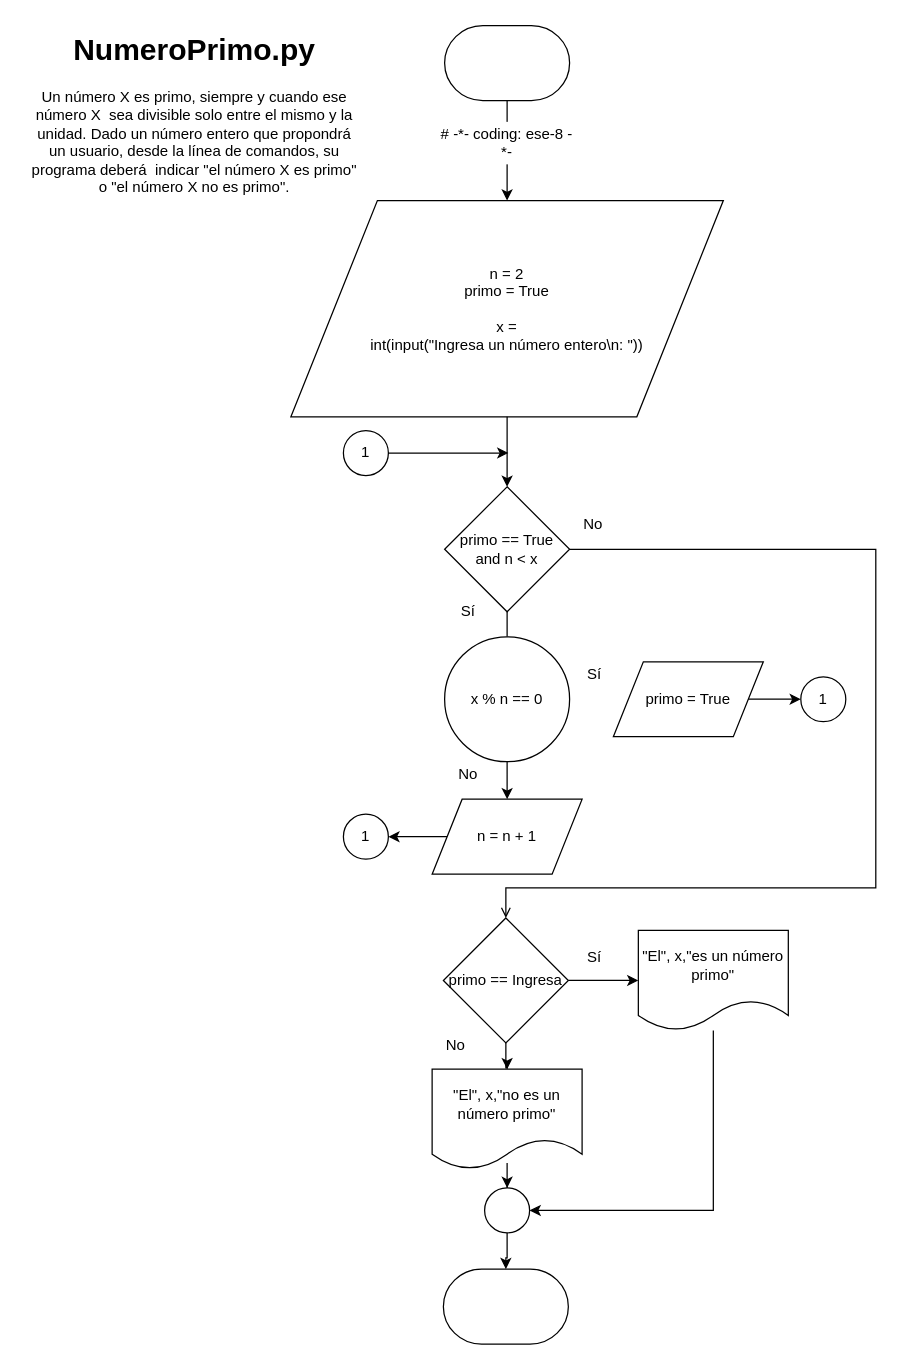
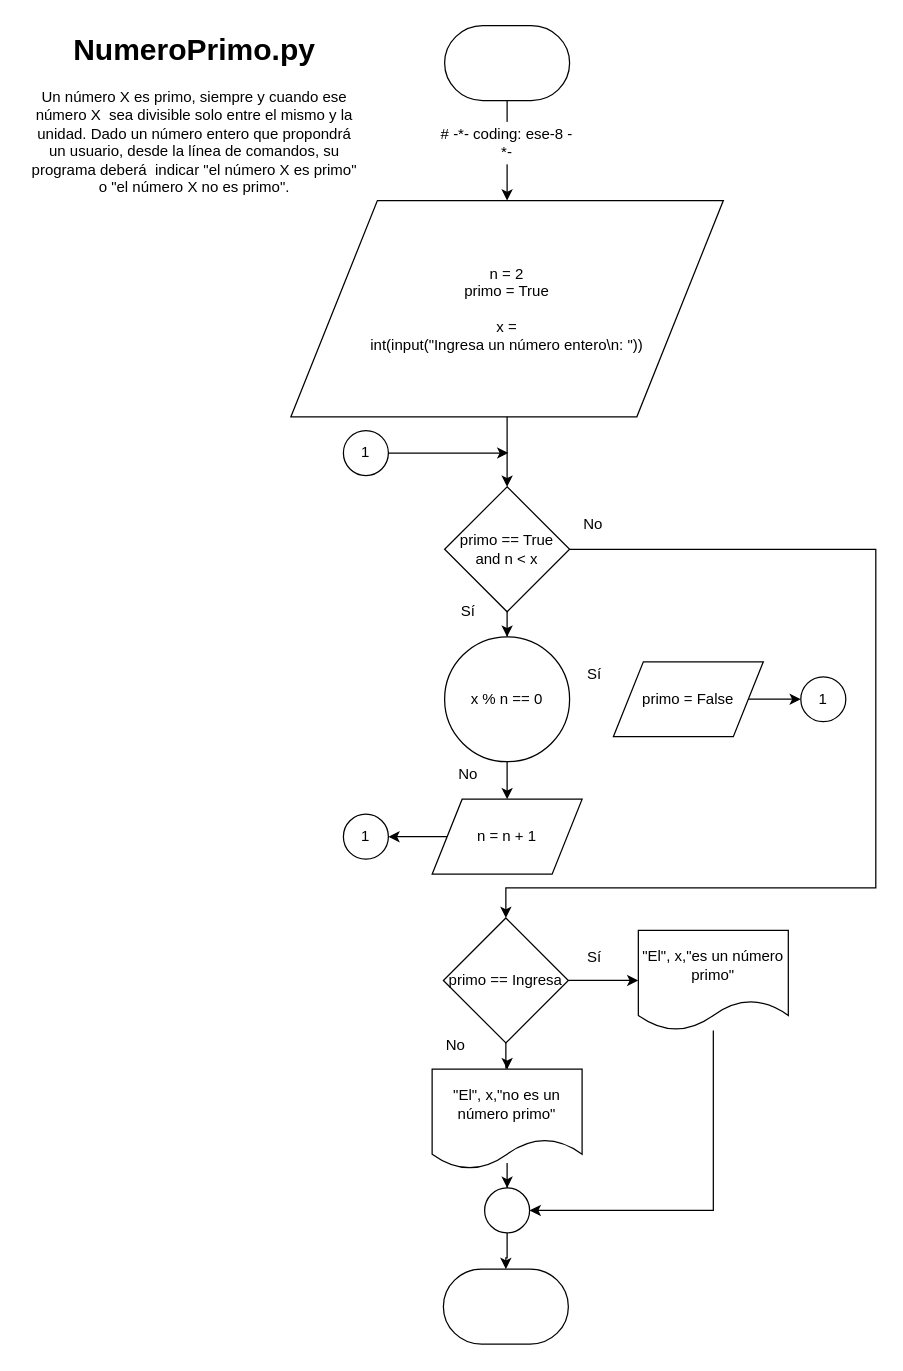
  <mxCell id="0" />
  <mxCell id="1" parent="0" />
  <mxCell id="2" value="&lt;h1&gt;NumeroPrimo.py&lt;br&gt;&lt;/h1&gt;&lt;p&gt;Un número X es primo, siempre y cuando ese número X&amp;nbsp; sea divisible solo entre el mismo y la unidad. Dado un número entero que propondrá un usuario, desde la línea de comandos, su programa deberá&amp;nbsp; indicar &quot;el número X es primo&quot; o &quot;el número X no es primo&quot;. &lt;br&gt;&lt;/p&gt;" style="text;html=1;strokeColor=none;fillColor=none;spacing=5;spacingTop=-20;whiteSpace=wrap;overflow=hidden;rounded=0;labelBackgroundColor=#ffffff;align=center;" parent="1" vertex="1"><mxGeometry x="20" y="20" width="270" height="150" as="geometry" /></mxCell>
  <mxCell id="3" value="" style="strokeWidth=1;html=1;shape=mxgraph.flowchart.terminator;whiteSpace=wrap;" parent="1" vertex="1"><mxGeometry x="355" y="20" width="100" height="60" as="geometry" /></mxCell>
  <mxCell id="4" value="" style="strokeWidth=1;html=1;shape=mxgraph.flowchart.terminator;whiteSpace=wrap;" parent="1" vertex="1"><mxGeometry x="354" y="1015" width="100" height="60" as="geometry" /></mxCell>
  <mxCell id="5" value="n = 2&lt;br&gt;primo = True&lt;br&gt;&lt;br&gt;&lt;div&gt;x = &lt;br&gt;&lt;/div&gt;&lt;div&gt;int(input(&quot;Ingresa un número entero\n: &quot;))&lt;/div&gt;" style="shape=parallelogram;perimeter=parallelogramPerimeter;whiteSpace=wrap;html=1;" parent="1" vertex="1"><mxGeometry x="232" y="160" width="346" height="173" as="geometry" /></mxCell>
  <mxCell id="6" value="" style="edgeStyle=orthogonalEdgeStyle;rounded=0;orthogonalLoop=1;jettySize=auto;html=1;" parent="1" source="3" target="5" edge="1"><mxGeometry relative="1" as="geometry" /></mxCell>
  <mxCell id="7" value="# -*- coding: ese-8 -*-" style="text;html=1;strokeColor=none;fillColor=#ffffff;align=center;verticalAlign=middle;whiteSpace=wrap;rounded=0;" parent="1" vertex="1"><mxGeometry x="350" y="97" width="110" height="34" as="geometry" /></mxCell>
- <mxCell id="8" value="" style="edgeStyle=orthogonalEdgeStyle;rounded=0;orthogonalLoop=1;jettySize=auto;html=1;endArrow=none;" edge="1" parent="1" source="9" target="15"><mxGeometry relative="1" as="geometry" /></mxCell>
+ <mxCell id="8" value="" style="edgeStyle=orthogonalEdgeStyle;rounded=0;orthogonalLoop=1;jettySize=auto;html=1;" edge="1" parent="1" source="9" target="15"><mxGeometry relative="1" as="geometry" /></mxCell>
  <mxCell id="9" value="primo == True and n &amp;lt; x" style="rhombus;whiteSpace=wrap;html=1;fillColor=#ffffff;" parent="1" vertex="1"><mxGeometry x="355" y="389" width="100" height="100" as="geometry" /></mxCell>
  <mxCell id="10" value="" style="edgeStyle=orthogonalEdgeStyle;rounded=0;orthogonalLoop=1;jettySize=auto;html=1;endArrow=classic;endFill=1;" parent="1" source="5" target="9" edge="1"><mxGeometry relative="1" as="geometry" /></mxCell>
- <mxCell id="11" value="" style="edgeStyle=orthogonalEdgeStyle;rounded=0;orthogonalLoop=1;jettySize=auto;html=1;endArrow=open;endFill=1;entryX=0.5;entryY=0;entryDx=0;entryDy=0;" parent="1" source="9" target="24" edge="1"><mxGeometry relative="1" as="geometry"><mxPoint x="404" y="747" as="targetPoint" /><Array as="points"><mxPoint x="700" y="439" /><mxPoint x="700" y="710" /><mxPoint x="404" y="710" /></Array></mxGeometry></mxCell>
+ <mxCell id="11" value="" style="edgeStyle=orthogonalEdgeStyle;rounded=0;orthogonalLoop=1;jettySize=auto;html=1;endArrow=classic;endFill=1;entryX=0.5;entryY=0;entryDx=0;entryDy=0;" parent="1" source="9" target="24" edge="1"><mxGeometry relative="1" as="geometry"><mxPoint x="404" y="747" as="targetPoint" /><Array as="points"><mxPoint x="700" y="439" /><mxPoint x="700" y="710" /><mxPoint x="404" y="710" /></Array></mxGeometry></mxCell>
  <mxCell id="12" value="Sí" style="text;html=1;strokeColor=none;fillColor=none;align=center;verticalAlign=middle;whiteSpace=wrap;rounded=0;" parent="1" vertex="1"><mxGeometry x="354" y="479" width="40" height="20" as="geometry" /></mxCell>
  <mxCell id="13" value="No" style="text;html=1;strokeColor=none;fillColor=none;align=center;verticalAlign=middle;whiteSpace=wrap;rounded=0;" parent="1" vertex="1"><mxGeometry x="454" y="408.5" width="40" height="20" as="geometry" /></mxCell>
  <mxCell id="14" value="" style="edgeStyle=orthogonalEdgeStyle;rounded=0;orthogonalLoop=1;jettySize=auto;html=1;" edge="1" parent="1" source="15" target="19"><mxGeometry relative="1" as="geometry" /></mxCell>
  <mxCell id="15" value="x % n == 0" style="ellipse;whiteSpace=wrap;html=1;fillColor=#ffffff;" vertex="1" parent="1"><mxGeometry x="355" y="509" width="100" height="100" as="geometry" /></mxCell>
  <mxCell id="16" value="" style="edgeStyle=orthogonalEdgeStyle;rounded=0;orthogonalLoop=1;jettySize=auto;html=1;entryX=0;entryY=0.5;entryDx=0;entryDy=0;" edge="1" parent="1" source="17" target="33"><mxGeometry relative="1" as="geometry"><mxPoint x="702" y="559" as="targetPoint" /></mxGeometry></mxCell>
- <mxCell id="17" value="primo = True" style="shape=parallelogram;perimeter=parallelogramPerimeter;whiteSpace=wrap;html=1;" vertex="1" parent="1"><mxGeometry x="490" y="529" width="120" height="60" as="geometry" /></mxCell>
+ <mxCell id="17" value="primo = False" style="shape=parallelogram;perimeter=parallelogramPerimeter;whiteSpace=wrap;html=1;" vertex="1" parent="1"><mxGeometry x="490" y="529" width="120" height="60" as="geometry" /></mxCell>
  <mxCell id="18" value="" style="edgeStyle=orthogonalEdgeStyle;rounded=0;orthogonalLoop=1;jettySize=auto;html=1;entryX=1;entryY=0.5;entryDx=0;entryDy=0;" edge="1" parent="1" source="19" target="34"><mxGeometry relative="1" as="geometry"><mxPoint x="253" y="669" as="targetPoint" /></mxGeometry></mxCell>
  <mxCell id="19" value="n = n + 1" style="shape=parallelogram;perimeter=parallelogramPerimeter;whiteSpace=wrap;html=1;" vertex="1" parent="1"><mxGeometry x="345" y="639" width="120" height="60" as="geometry" /></mxCell>
  <mxCell id="20" value="No" style="text;html=1;strokeColor=none;fillColor=none;align=center;verticalAlign=middle;whiteSpace=wrap;rounded=0;" vertex="1" parent="1"><mxGeometry x="354" y="609" width="40" height="20" as="geometry" /></mxCell>
  <mxCell id="21" value="Sí" style="text;html=1;strokeColor=none;fillColor=none;align=center;verticalAlign=middle;whiteSpace=wrap;rounded=0;" vertex="1" parent="1"><mxGeometry x="455" y="529" width="40" height="20" as="geometry" /></mxCell>
  <mxCell id="22" value="" style="edgeStyle=orthogonalEdgeStyle;rounded=0;orthogonalLoop=1;jettySize=auto;html=1;" edge="1" parent="1" source="24" target="26"><mxGeometry relative="1" as="geometry" /></mxCell>
  <mxCell id="23" value="" style="edgeStyle=orthogonalEdgeStyle;rounded=0;orthogonalLoop=1;jettySize=auto;html=1;" edge="1" parent="1" source="24" target="28"><mxGeometry relative="1" as="geometry" /></mxCell>
  <mxCell id="24" value="primo == Ingresa" style="rhombus;whiteSpace=wrap;html=1;fillColor=#ffffff;" vertex="1" parent="1"><mxGeometry x="354" y="734" width="100" height="100" as="geometry" /></mxCell>
  <mxCell id="25" value="" style="edgeStyle=orthogonalEdgeStyle;rounded=0;orthogonalLoop=1;jettySize=auto;html=1;entryX=1;entryY=0.5;entryDx=0;entryDy=0;" edge="1" parent="1" source="26" target="36"><mxGeometry relative="1" as="geometry"><mxPoint x="570" y="904" as="targetPoint" /><Array as="points"><mxPoint x="570" y="968" /></Array></mxGeometry></mxCell>
  <mxCell id="26" value="&quot;El&quot;, x,&quot;es un número primo&quot;" style="shape=document;whiteSpace=wrap;html=1;boundedLbl=1;" vertex="1" parent="1"><mxGeometry x="510" y="744" width="120" height="80" as="geometry" /></mxCell>
  <mxCell id="27" value="" style="edgeStyle=orthogonalEdgeStyle;rounded=0;orthogonalLoop=1;jettySize=auto;html=1;entryX=0.5;entryY=0;entryDx=0;entryDy=0;" edge="1" parent="1" source="28" target="36"><mxGeometry relative="1" as="geometry"><mxPoint x="405" y="1015" as="targetPoint" /></mxGeometry></mxCell>
  <mxCell id="28" value="&quot;El&quot;, x,&quot;no es un número primo&quot;" style="shape=document;whiteSpace=wrap;html=1;boundedLbl=1;" vertex="1" parent="1"><mxGeometry x="345" y="855" width="120" height="80" as="geometry" /></mxCell>
  <mxCell id="29" value="Sí" style="text;html=1;strokeColor=none;fillColor=none;align=center;verticalAlign=middle;whiteSpace=wrap;rounded=0;" vertex="1" parent="1"><mxGeometry x="455" y="756" width="40" height="20" as="geometry" /></mxCell>
  <mxCell id="30" value="No" style="text;html=1;strokeColor=none;fillColor=none;align=center;verticalAlign=middle;whiteSpace=wrap;rounded=0;" vertex="1" parent="1"><mxGeometry x="344" y="826" width="40" height="20" as="geometry" /></mxCell>
  <mxCell id="31" value="" style="edgeStyle=orthogonalEdgeStyle;rounded=0;orthogonalLoop=1;jettySize=auto;html=1;exitX=1;exitY=0.5;exitDx=0;exitDy=0;" edge="1" parent="1" source="32"><mxGeometry relative="1" as="geometry"><mxPoint x="326" y="362" as="sourcePoint" /><mxPoint x="406" y="362" as="targetPoint" /></mxGeometry></mxCell>
  <mxCell id="32" value="1" style="ellipse;whiteSpace=wrap;html=1;aspect=fixed;" vertex="1" parent="1"><mxGeometry x="274" y="344" width="36" height="36" as="geometry" /></mxCell>
  <mxCell id="33" value="1" style="ellipse;whiteSpace=wrap;html=1;aspect=fixed;" vertex="1" parent="1"><mxGeometry x="640" y="541" width="36" height="36" as="geometry" /></mxCell>
  <mxCell id="34" value="1" style="ellipse;whiteSpace=wrap;html=1;aspect=fixed;" vertex="1" parent="1"><mxGeometry x="274" y="651" width="36" height="36" as="geometry" /></mxCell>
  <mxCell id="35" value="" style="edgeStyle=orthogonalEdgeStyle;rounded=0;orthogonalLoop=1;jettySize=auto;html=1;" edge="1" parent="1" source="36" target="4"><mxGeometry relative="1" as="geometry" /></mxCell>
  <mxCell id="36" value="" style="ellipse;whiteSpace=wrap;html=1;aspect=fixed;" vertex="1" parent="1"><mxGeometry x="387" y="950" width="36" height="36" as="geometry" /></mxCell>
